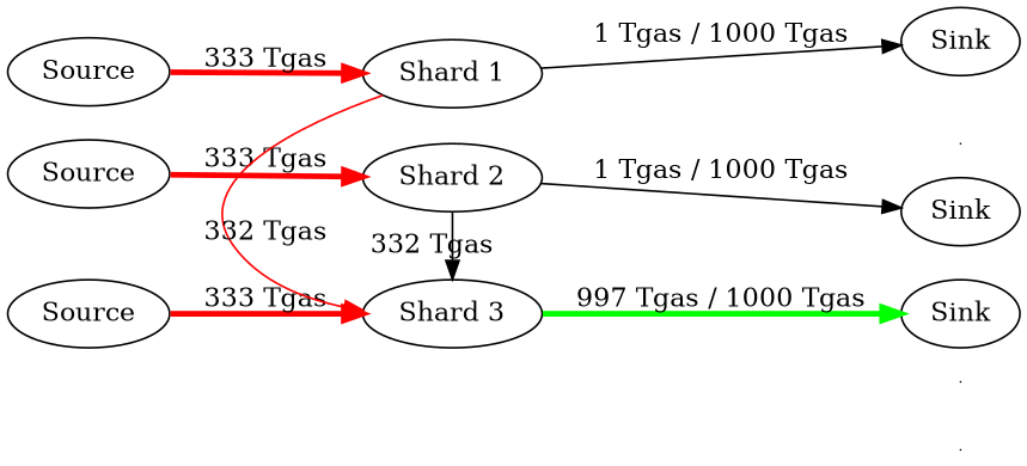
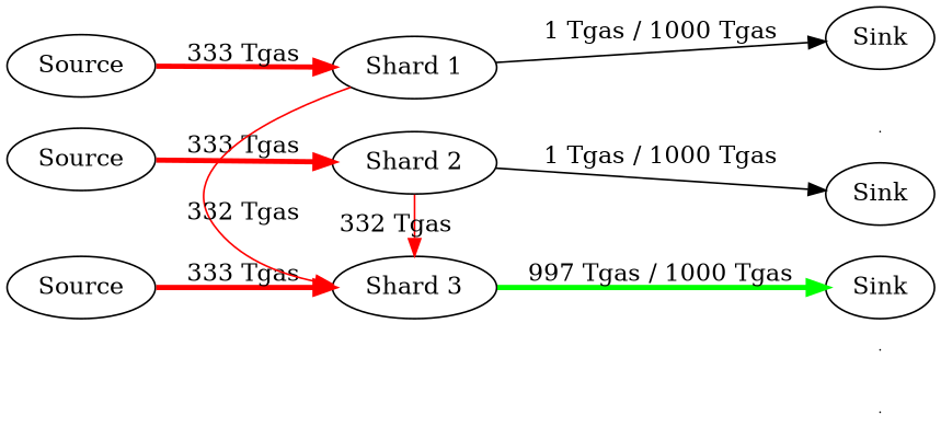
  digraph {
    rankdir=LR
    node [shape=ellipse]
    invisible_sink1 [height=0 shape=point width=0]
    invisible_sink2 [height=0 shape=point width=0]
    invisible_sink3 [height=0 shape=point width=0]
    n4 [label=Source]
    n5 [label=Source]
    n6 [label=Source]
    n7 [label="Shard 1"]
    n8 [label="Shard 2"]
    n9 [label="Shard 3"]
    n10 [label=Sink]
    n11 [label=Sink]
    n12 [label=Sink]
    subgraph sub_1 {
      invisible_sink1
      invisible_sink2
      invisible_sink3
    }
    subgraph sub_2 {
      rank=same
      n4
      n5
      n6
    }
    subgraph sub_3 {
      rank=same
      n7
      n8
      n9
    }
    subgraph sub_4 {
      rank=same
      invisible_sink1
      invisible_sink2
      invisible_sink3
      n10
      n11
      n12
    }
    subgraph cluster_5 {
      color=lightgrey
      label="Shard 1"
      style=filled
    }
    subgraph cluster_6 {
      color=lightgrey
      label="Shard 2"
      style=filled
    }
    subgraph cluster_7 {
      color=lightgrey
      label="Shard 3"
      style=filled
    }
    invisible_sink1 -> invisible_sink2 [style=invis]
    invisible_sink2 -> invisible_sink3 [style=invis]
    n4 -> n7 [color=red label="333 Tgas" penwidth=3]
    n5 -> n8 [color=red label="333 Tgas" penwidth=3]
    n6 -> n9 [color=red label="333 Tgas" penwidth=3]
    n7 -> n9 [color=red label="332 Tgas"]
    n7 -> n10 [label="1 Tgas / 1000 Tgas"]
-   n8 -> n9 [label="332 Tgas"]
+   n8 -> n9 [label="332 Tgas" color=red]
    n8 -> n11 [label="1 Tgas / 1000 Tgas"]
    n9 -> n12 [color=green label="997 Tgas / 1000 Tgas" penwidth=3]
    n10 -> invisible_sink1 [style=invis]
    n11 -> invisible_sink2 [style=invis]
    n12 -> invisible_sink3 [style=invis]
  }
